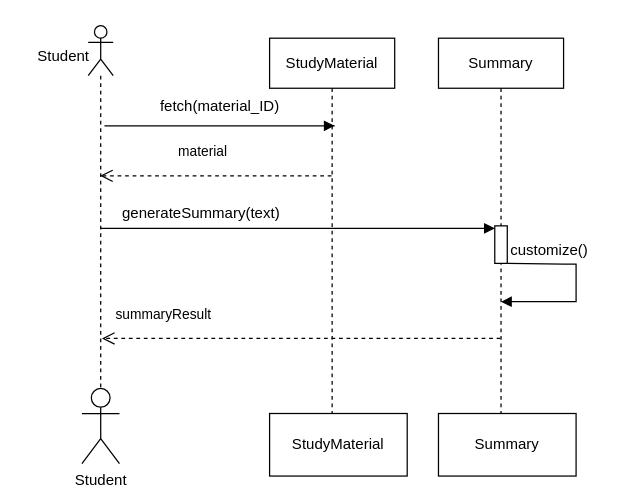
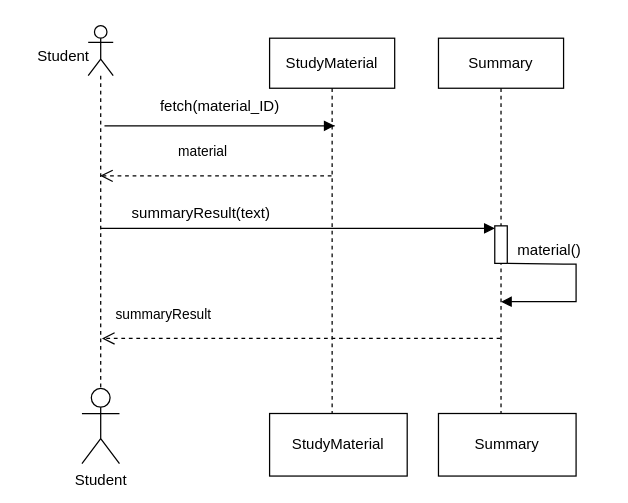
  <mxCell id="0" />
  <mxCell id="1" parent="0" />
  <mxCell id="2" value="Summary" style="shape=umlLifeline;perimeter=lifelinePerimeter;whiteSpace=wrap;html=1;container=0;dropTarget=0;collapsible=0;recursiveResize=0;outlineConnect=0;portConstraint=eastwest;newEdgeStyle={&quot;edgeStyle&quot;:&quot;elbowEdgeStyle&quot;,&quot;elbow&quot;:&quot;vertical&quot;,&quot;curved&quot;:0,&quot;rounded&quot;:0};" vertex="1" parent="1"><mxGeometry x="350" y="30" width="100" height="300" as="geometry" /></mxCell>
  <mxCell id="3" value="" style="html=1;points=[[0,0,0,0,5],[0,1,0,0,-5],[1,0,0,0,5],[1,1,0,0,-5]];perimeter=orthogonalPerimeter;outlineConnect=0;targetShapes=umlLifeline;portConstraint=eastwest;newEdgeStyle={&quot;curved&quot;:0,&quot;rounded&quot;:0};" vertex="1" parent="2"><mxGeometry x="45" y="150" width="10" height="30" as="geometry" /></mxCell>
  <mxCell id="4" value="summaryResult" style="html=1;verticalAlign=bottom;endArrow=open;dashed=1;endSize=8;edgeStyle=elbowEdgeStyle;elbow=vertical;curved=0;rounded=0;" edge="1" parent="1" source="2"><mxGeometry x="0.697" y="-10" relative="1" as="geometry"><mxPoint x="81" y="270" as="targetPoint" /><Array as="points"><mxPoint x="176" y="270" /></Array><mxPoint x="251" y="270" as="sourcePoint" /><mxPoint as="offset" /></mxGeometry></mxCell>
  <mxCell id="5" value="&amp;nbsp; &amp;nbsp; &amp;nbsp; &amp;nbsp; &amp;nbsp; &amp;nbsp; &amp;nbsp; &amp;nbsp; &amp;nbsp;" style="html=1;verticalAlign=bottom;endArrow=block;edgeStyle=elbowEdgeStyle;elbow=vertical;curved=0;rounded=0;" edge="1" parent="1"><mxGeometry relative="1" as="geometry"><mxPoint x="267" y="100" as="sourcePoint" /><Array as="points"><mxPoint x="83" y="100" /></Array><mxPoint x="267" y="100" as="targetPoint" /></mxGeometry></mxCell>
  <mxCell id="6" value="" style="shape=umlLifeline;perimeter=lifelinePerimeter;whiteSpace=wrap;html=1;container=1;dropTarget=0;collapsible=0;recursiveResize=0;outlineConnect=0;portConstraint=eastwest;newEdgeStyle={&quot;curved&quot;:0,&quot;rounded&quot;:0};participant=umlActor;" vertex="1" parent="1"><mxGeometry x="70" y="20" width="20" height="300" as="geometry" /></mxCell>
  <mxCell id="7" value="fetch(material_ID)" style="text;html=1;align=center;verticalAlign=middle;resizable=0;points=[];autosize=1;strokeColor=none;fillColor=none;" vertex="1" parent="1"><mxGeometry x="115" y="70" width="120" height="30" as="geometry" /></mxCell>
  <mxCell id="8" value="" style="html=1;verticalAlign=bottom;endArrow=block;curved=0;rounded=0;exitX=1.029;exitY=0.734;exitDx=0;exitDy=0;exitPerimeter=0;" edge="1" parent="1"><mxGeometry width="80" relative="1" as="geometry"><mxPoint x="405.29" y="210" as="sourcePoint" /><mxPoint x="400" y="240.64" as="targetPoint" /><Array as="points"><mxPoint x="450" y="210.64" /><mxPoint x="460" y="210.64" /><mxPoint x="460" y="240.64" /></Array></mxGeometry></mxCell>
- <mxCell id="9" value="&amp;nbsp; &amp;nbsp; &amp;nbsp;customize()" style="text;html=1;align=center;verticalAlign=middle;resizable=0;points=[];autosize=1;strokeColor=none;fillColor=none;" vertex="1" parent="1"><mxGeometry x="380" y="185" width="100" height="30" as="geometry" /></mxCell>
+ <mxCell id="9" value="&amp;nbsp; &amp;nbsp; &amp;nbsp;material()" style="text;html=1;align=center;verticalAlign=middle;resizable=0;points=[];autosize=1;strokeColor=none;fillColor=none;" vertex="1" parent="1"><mxGeometry x="380" y="185" width="100" height="30" as="geometry" /></mxCell>
  <mxCell id="10" value="Summary" style="html=1;whiteSpace=wrap;" vertex="1" parent="1"><mxGeometry x="350" y="330" width="110" height="50" as="geometry" /></mxCell>
  <mxCell id="11" value="Student" style="shape=umlActor;verticalLabelPosition=bottom;verticalAlign=top;html=1;" vertex="1" parent="1"><mxGeometry x="65" y="310" width="30" height="60" as="geometry" /></mxCell>
  <mxCell id="12" value="Student" style="text;html=1;align=center;verticalAlign=middle;resizable=0;points=[];autosize=1;strokeColor=none;fillColor=none;" vertex="1" parent="1"><mxGeometry x="20" y="30" width="60" height="30" as="geometry" /></mxCell>
  <mxCell id="13" value="StudyMaterial" style="shape=umlLifeline;perimeter=lifelinePerimeter;whiteSpace=wrap;html=1;container=0;dropTarget=0;collapsible=0;recursiveResize=0;outlineConnect=0;portConstraint=eastwest;newEdgeStyle={&quot;edgeStyle&quot;:&quot;elbowEdgeStyle&quot;,&quot;elbow&quot;:&quot;vertical&quot;,&quot;curved&quot;:0,&quot;rounded&quot;:0};" vertex="1" parent="1"><mxGeometry x="215" y="30" width="100" height="300" as="geometry" /></mxCell>
  <mxCell id="14" value="StudyMaterial" style="html=1;whiteSpace=wrap;" vertex="1" parent="1"><mxGeometry x="215" y="330" width="110" height="50" as="geometry" /></mxCell>
- <mxCell id="15" value="generateSummary(text)" style="text;html=1;align=center;verticalAlign=middle;resizable=0;points=[];autosize=1;strokeColor=none;fillColor=none;" vertex="1" parent="1"><mxGeometry x="85" y="155" width="150" height="30" as="geometry" /></mxCell>
+ <mxCell id="15" value="summaryResult(text)" style="text;html=1;align=center;verticalAlign=middle;resizable=0;points=[];autosize=1;strokeColor=none;fillColor=none;" vertex="1" parent="1"><mxGeometry x="85" y="155" width="150" height="30" as="geometry" /></mxCell>
  <mxCell id="16" value="&amp;nbsp; &amp;nbsp; &amp;nbsp; &amp;nbsp; &amp;nbsp; &amp;nbsp; &amp;nbsp; &amp;nbsp; &amp;nbsp;" style="html=1;verticalAlign=bottom;endArrow=block;edgeStyle=elbowEdgeStyle;elbow=vertical;curved=0;rounded=0;" edge="1" parent="1" target="3"><mxGeometry x="-0.903" y="-42" relative="1" as="geometry"><mxPoint x="254" y="182" as="sourcePoint" /><Array as="points"><mxPoint x="80" y="182" /></Array><mxPoint x="254" y="182" as="targetPoint" /><mxPoint as="offset" /></mxGeometry></mxCell>
  <mxCell id="17" value="&amp;nbsp; &amp;nbsp; &amp;nbsp; &amp;nbsp; &amp;nbsp; &amp;nbsp; &amp;nbsp; material" style="html=1;verticalAlign=bottom;endArrow=open;dashed=1;endSize=8;edgeStyle=elbowEdgeStyle;elbow=vertical;curved=0;rounded=0;" edge="1" parent="1" source="13" target="6"><mxGeometry x="0.348" y="-10" relative="1" as="geometry"><mxPoint x="90" y="140" as="targetPoint" /><Array as="points"><mxPoint x="185" y="140" /></Array><mxPoint x="259" y="140" as="sourcePoint" /><mxPoint as="offset" /></mxGeometry></mxCell>
